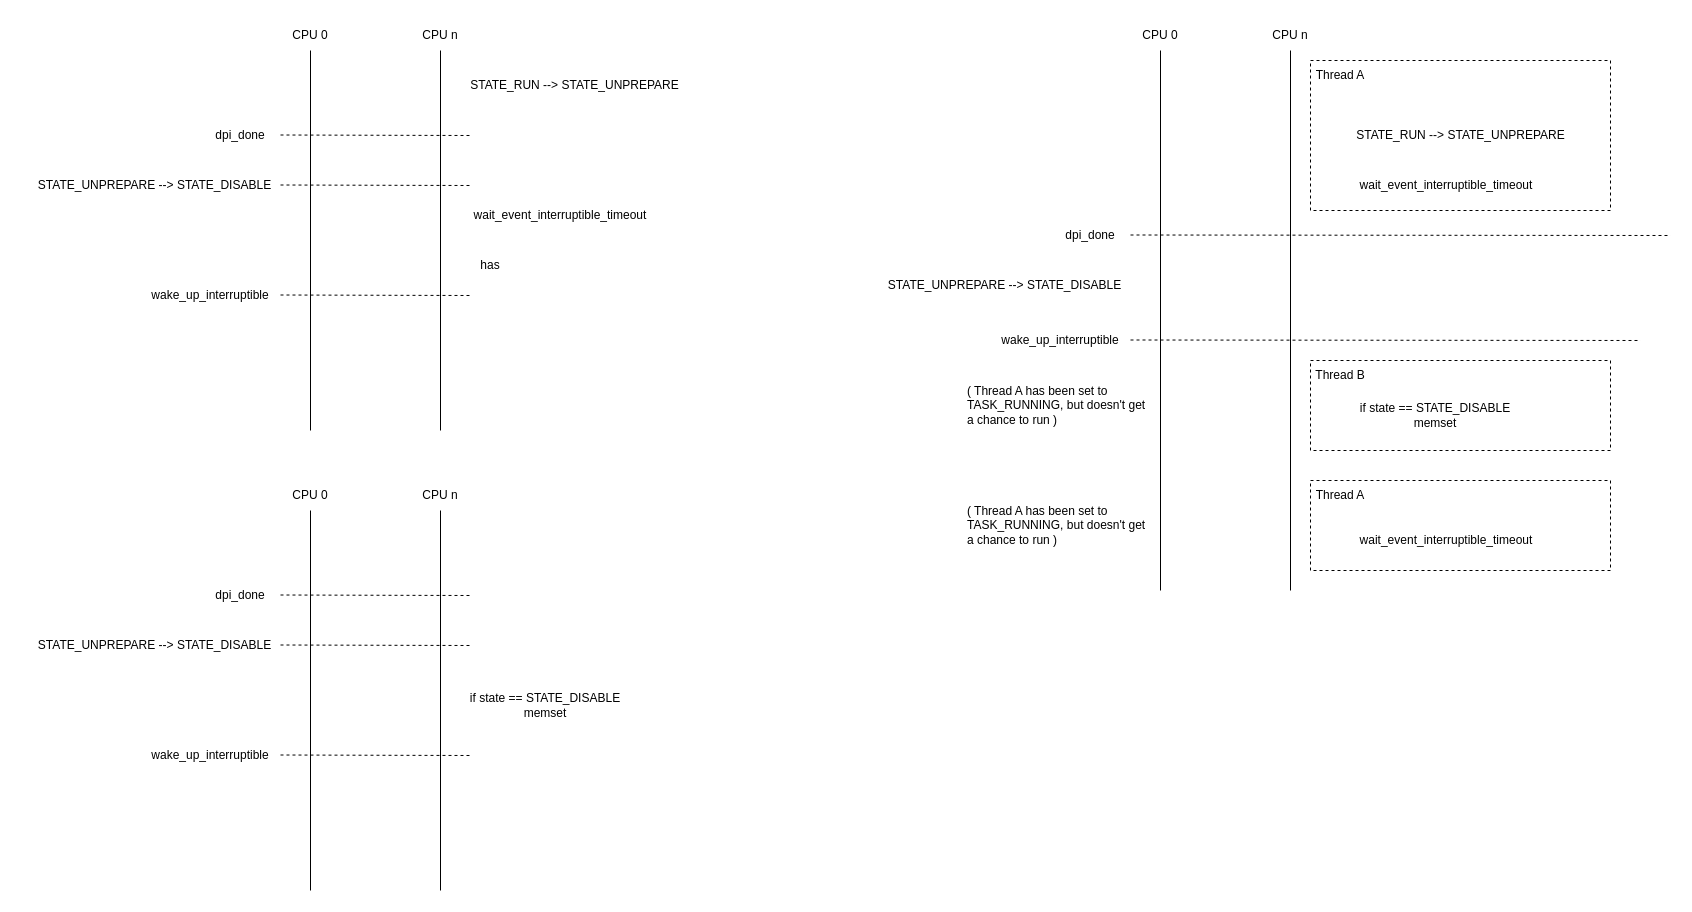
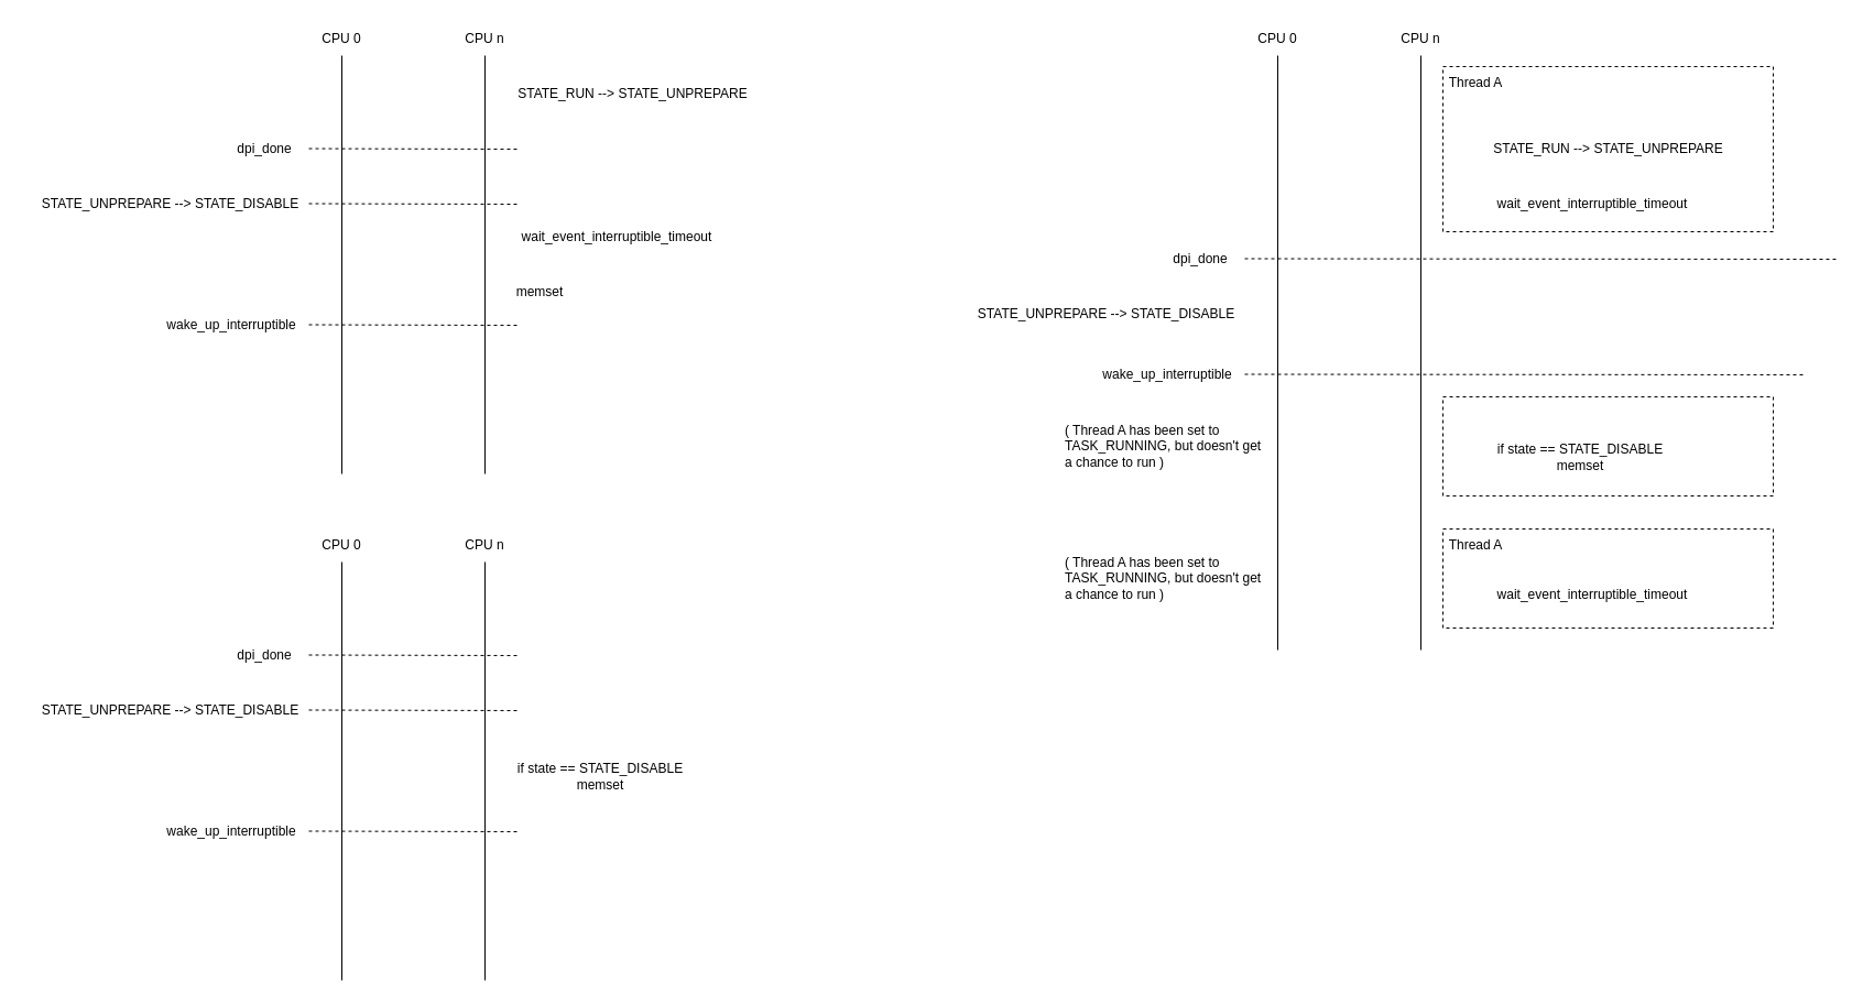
  <mxCell id="0" />
  <mxCell id="1" parent="0" />
  <mxCell id="2" value="" style="rounded=0;whiteSpace=wrap;html=1;dashed=1;" parent="1" vertex="1"><mxGeometry x="1310" y="480" width="300" height="90" as="geometry" /></mxCell>
  <mxCell id="3" value="" style="rounded=0;whiteSpace=wrap;html=1;dashed=1;" parent="1" vertex="1"><mxGeometry x="1310" y="360" width="300" height="90" as="geometry" /></mxCell>
  <mxCell id="4" value="" style="rounded=0;whiteSpace=wrap;html=1;dashed=1;" parent="1" vertex="1"><mxGeometry x="1310" y="60" width="300" height="150" as="geometry" /></mxCell>
  <mxCell id="5" value="" style="endArrow=none;html=1;rounded=0;" parent="1" edge="1"><mxGeometry width="50" height="50" relative="1" as="geometry"><mxPoint x="310" y="430" as="sourcePoint" /><mxPoint x="310" y="50" as="targetPoint" /></mxGeometry></mxCell>
  <mxCell id="6" value="" style="endArrow=none;html=1;rounded=0;" parent="1" edge="1"><mxGeometry width="50" height="50" relative="1" as="geometry"><mxPoint x="440" y="430" as="sourcePoint" /><mxPoint x="440" y="50" as="targetPoint" /></mxGeometry></mxCell>
  <mxCell id="7" value="dpi_done" style="text;html=1;strokeColor=none;fillColor=none;align=center;verticalAlign=middle;whiteSpace=wrap;rounded=0;" parent="1" vertex="1"><mxGeometry x="210" y="120" width="60" height="30" as="geometry" /></mxCell>
  <mxCell id="8" value="CPU 0" style="text;html=1;strokeColor=none;fillColor=none;align=center;verticalAlign=middle;whiteSpace=wrap;rounded=0;" parent="1" vertex="1"><mxGeometry x="280" y="20" width="60" height="30" as="geometry" /></mxCell>
  <mxCell id="9" value="CPU n" style="text;html=1;strokeColor=none;fillColor=none;align=center;verticalAlign=middle;whiteSpace=wrap;rounded=0;" parent="1" vertex="1"><mxGeometry x="410" y="20" width="60" height="30" as="geometry" /></mxCell>
  <mxCell id="10" value="" style="endArrow=none;dashed=1;html=1;rounded=0;" parent="1" edge="1"><mxGeometry width="50" height="50" relative="1" as="geometry"><mxPoint x="280" y="184.5" as="sourcePoint" /><mxPoint x="470" y="185" as="targetPoint" /></mxGeometry></mxCell>
  <mxCell id="11" value="STATE_RUN --&amp;gt; STATE_UNPREPARE" style="text;html=1;strokeColor=none;fillColor=none;align=center;verticalAlign=middle;whiteSpace=wrap;rounded=0;" parent="1" vertex="1"><mxGeometry x="440" y="70" width="269" height="30" as="geometry" /></mxCell>
  <mxCell id="12" value="wait_event_interruptible_timeout" style="text;html=1;strokeColor=none;fillColor=none;align=center;verticalAlign=middle;whiteSpace=wrap;rounded=0;" parent="1" vertex="1"><mxGeometry x="530" y="200" width="60" height="30" as="geometry" /></mxCell>
  <mxCell id="13" value="STATE_UNPREPARE&amp;nbsp;--&amp;gt; STATE_DISABLE" style="text;html=1;strokeColor=none;fillColor=none;align=center;verticalAlign=middle;whiteSpace=wrap;rounded=0;" parent="1" vertex="1"><mxGeometry x="20" y="170" width="269" height="30" as="geometry" /></mxCell>
  <mxCell id="14" value="wake_up_interruptible" style="text;html=1;strokeColor=none;fillColor=none;align=center;verticalAlign=middle;whiteSpace=wrap;rounded=0;" parent="1" vertex="1"><mxGeometry x="180" y="280" width="60" height="30" as="geometry" /></mxCell>
- <mxCell id="15" value="has" style="text;html=1;strokeColor=none;fillColor=none;align=center;verticalAlign=middle;whiteSpace=wrap;rounded=0;" parent="1" vertex="1"><mxGeometry x="460" y="250" width="60" height="30" as="geometry" /></mxCell>
+ <mxCell id="15" value="memset" style="text;html=1;strokeColor=none;fillColor=none;align=center;verticalAlign=middle;whiteSpace=wrap;rounded=0;" parent="1" vertex="1"><mxGeometry x="460" y="250" width="60" height="30" as="geometry" /></mxCell>
  <mxCell id="16" value="" style="endArrow=none;dashed=1;html=1;rounded=0;" parent="1" edge="1"><mxGeometry width="50" height="50" relative="1" as="geometry"><mxPoint x="280" y="294.5" as="sourcePoint" /><mxPoint x="470" y="295" as="targetPoint" /></mxGeometry></mxCell>
  <mxCell id="17" value="" style="endArrow=none;html=1;rounded=0;" parent="1" edge="1"><mxGeometry width="50" height="50" relative="1" as="geometry"><mxPoint x="310" y="890" as="sourcePoint" /><mxPoint x="310" y="510" as="targetPoint" /></mxGeometry></mxCell>
  <mxCell id="18" value="" style="endArrow=none;html=1;rounded=0;" parent="1" edge="1"><mxGeometry width="50" height="50" relative="1" as="geometry"><mxPoint x="440" y="890" as="sourcePoint" /><mxPoint x="440" y="510" as="targetPoint" /></mxGeometry></mxCell>
  <mxCell id="19" value="dpi_done" style="text;html=1;strokeColor=none;fillColor=none;align=center;verticalAlign=middle;whiteSpace=wrap;rounded=0;" parent="1" vertex="1"><mxGeometry x="210" y="580" width="60" height="30" as="geometry" /></mxCell>
  <mxCell id="20" value="CPU 0" style="text;html=1;strokeColor=none;fillColor=none;align=center;verticalAlign=middle;whiteSpace=wrap;rounded=0;" parent="1" vertex="1"><mxGeometry x="280" y="480" width="60" height="30" as="geometry" /></mxCell>
  <mxCell id="21" value="CPU n" style="text;html=1;strokeColor=none;fillColor=none;align=center;verticalAlign=middle;whiteSpace=wrap;rounded=0;" parent="1" vertex="1"><mxGeometry x="410" y="480" width="60" height="30" as="geometry" /></mxCell>
  <mxCell id="22" value="STATE_UNPREPARE&amp;nbsp;--&amp;gt; STATE_DISABLE" style="text;html=1;strokeColor=none;fillColor=none;align=center;verticalAlign=middle;whiteSpace=wrap;rounded=0;" parent="1" vertex="1"><mxGeometry x="20" y="630" width="269" height="30" as="geometry" /></mxCell>
  <mxCell id="23" value="wake_up_interruptible" style="text;html=1;strokeColor=none;fillColor=none;align=center;verticalAlign=middle;whiteSpace=wrap;rounded=0;" parent="1" vertex="1"><mxGeometry x="180" y="740" width="60" height="30" as="geometry" /></mxCell>
  <mxCell id="24" value="if state == STATE_DISABLE&lt;br&gt;memset" style="text;html=1;strokeColor=none;fillColor=none;align=center;verticalAlign=middle;whiteSpace=wrap;rounded=0;" parent="1" vertex="1"><mxGeometry x="450" y="690" width="190" height="30" as="geometry" /></mxCell>
  <mxCell id="25" value="" style="endArrow=none;dashed=1;html=1;rounded=0;" parent="1" edge="1"><mxGeometry width="50" height="50" relative="1" as="geometry"><mxPoint x="280" y="754.5" as="sourcePoint" /><mxPoint x="470" y="755" as="targetPoint" /></mxGeometry></mxCell>
  <mxCell id="26" value="" style="endArrow=none;html=1;rounded=0;" parent="1" edge="1"><mxGeometry width="50" height="50" relative="1" as="geometry"><mxPoint x="1160" y="590" as="sourcePoint" /><mxPoint x="1160" y="50" as="targetPoint" /></mxGeometry></mxCell>
  <mxCell id="27" value="" style="endArrow=none;html=1;rounded=0;" parent="1" edge="1"><mxGeometry width="50" height="50" relative="1" as="geometry"><mxPoint x="1290" y="590" as="sourcePoint" /><mxPoint x="1290" y="50" as="targetPoint" /></mxGeometry></mxCell>
  <mxCell id="28" value="dpi_done" style="text;html=1;strokeColor=none;fillColor=none;align=center;verticalAlign=middle;whiteSpace=wrap;rounded=0;" parent="1" vertex="1"><mxGeometry x="1060" y="220" width="60" height="30" as="geometry" /></mxCell>
  <mxCell id="29" value="CPU 0" style="text;html=1;strokeColor=none;fillColor=none;align=center;verticalAlign=middle;whiteSpace=wrap;rounded=0;" parent="1" vertex="1"><mxGeometry x="1130" y="20" width="60" height="30" as="geometry" /></mxCell>
  <mxCell id="30" value="CPU n" style="text;html=1;strokeColor=none;fillColor=none;align=center;verticalAlign=middle;whiteSpace=wrap;rounded=0;" parent="1" vertex="1"><mxGeometry x="1260" y="20" width="60" height="30" as="geometry" /></mxCell>
  <mxCell id="31" value="" style="endArrow=none;dashed=1;html=1;rounded=0;" parent="1" edge="1"><mxGeometry width="50" height="50" relative="1" as="geometry"><mxPoint x="1130" y="234.5" as="sourcePoint" /><mxPoint x="1670" y="235" as="targetPoint" /></mxGeometry></mxCell>
  <mxCell id="32" value="STATE_UNPREPARE&amp;nbsp;--&amp;gt; STATE_DISABLE" style="text;html=1;strokeColor=none;fillColor=none;align=center;verticalAlign=middle;whiteSpace=wrap;rounded=0;" parent="1" vertex="1"><mxGeometry x="870" y="270" width="269" height="30" as="geometry" /></mxCell>
  <mxCell id="33" value="wake_up_interruptible" style="text;html=1;strokeColor=none;fillColor=none;align=center;verticalAlign=middle;whiteSpace=wrap;rounded=0;" parent="1" vertex="1"><mxGeometry x="1030" y="325" width="60" height="30" as="geometry" /></mxCell>
  <mxCell id="34" value="if state == STATE_DISABLE&lt;br&gt;memset" style="text;html=1;strokeColor=none;fillColor=none;align=center;verticalAlign=middle;whiteSpace=wrap;rounded=0;" parent="1" vertex="1"><mxGeometry x="1340" y="400" width="190" height="30" as="geometry" /></mxCell>
  <mxCell id="35" value="" style="endArrow=none;dashed=1;html=1;rounded=0;" parent="1" edge="1"><mxGeometry width="50" height="50" relative="1" as="geometry"><mxPoint x="1130" y="339.5" as="sourcePoint" /><mxPoint x="1640" y="340" as="targetPoint" /></mxGeometry></mxCell>
  <mxCell id="36" value="STATE_RUN --&amp;gt; STATE_UNPREPARE" style="text;html=1;strokeColor=none;fillColor=none;align=center;verticalAlign=middle;whiteSpace=wrap;rounded=0;" parent="1" vertex="1"><mxGeometry x="1325.5" y="120" width="269" height="30" as="geometry" /></mxCell>
  <mxCell id="37" value="wait_event_interruptible_timeout" style="text;html=1;strokeColor=none;fillColor=none;align=center;verticalAlign=middle;whiteSpace=wrap;rounded=0;" parent="1" vertex="1"><mxGeometry x="1415.5" y="170" width="60" height="30" as="geometry" /></mxCell>
  <mxCell id="38" value="wait_event_interruptible_timeout" style="text;html=1;strokeColor=none;fillColor=none;align=center;verticalAlign=middle;whiteSpace=wrap;rounded=0;" parent="1" vertex="1"><mxGeometry x="1415.5" y="525" width="60" height="30" as="geometry" /></mxCell>
  <mxCell id="39" value="Thread A" style="text;html=1;strokeColor=none;fillColor=none;align=center;verticalAlign=middle;whiteSpace=wrap;rounded=0;" parent="1" vertex="1"><mxGeometry x="1310" y="60" width="60" height="30" as="geometry" /></mxCell>
- <mxCell id="40" value="Thread B" style="text;html=1;strokeColor=none;fillColor=none;align=center;verticalAlign=middle;whiteSpace=wrap;rounded=0;" parent="1" vertex="1"><mxGeometry x="1310" y="360" width="60" height="30" as="geometry" /></mxCell>
  <mxCell id="41" value="Thread A" style="text;html=1;strokeColor=none;fillColor=none;align=center;verticalAlign=middle;whiteSpace=wrap;rounded=0;" parent="1" vertex="1"><mxGeometry x="1310" y="480" width="60" height="30" as="geometry" /></mxCell>
  <mxCell id="42" value="( Thread A has been set to TASK_RUNNING, but doesn't get a chance to run )" style="text;html=1;strokeColor=none;fillColor=none;align=left;verticalAlign=middle;whiteSpace=wrap;rounded=0;dashed=1;" parent="1" vertex="1"><mxGeometry x="965" y="390" width="190" height="30" as="geometry" /></mxCell>
  <mxCell id="43" value="( Thread A has been set to TASK_RUNNING, but doesn't get a chance to run )" style="text;html=1;strokeColor=none;fillColor=none;align=left;verticalAlign=middle;whiteSpace=wrap;rounded=0;dashed=1;" parent="1" vertex="1"><mxGeometry x="965" y="510" width="190" height="30" as="geometry" /></mxCell>
  <mxCell id="44" value="" style="endArrow=none;dashed=1;html=1;rounded=0;" parent="1" edge="1"><mxGeometry width="50" height="50" relative="1" as="geometry"><mxPoint x="280" y="644.5" as="sourcePoint" /><mxPoint x="470" y="645" as="targetPoint" /></mxGeometry></mxCell>
  <mxCell id="45" value="" style="endArrow=none;dashed=1;html=1;rounded=0;" parent="1" edge="1"><mxGeometry width="50" height="50" relative="1" as="geometry"><mxPoint x="280" y="134.5" as="sourcePoint" /><mxPoint x="470" y="135" as="targetPoint" /></mxGeometry></mxCell>
  <mxCell id="46" value="" style="endArrow=none;dashed=1;html=1;rounded=0;" parent="1" edge="1"><mxGeometry width="50" height="50" relative="1" as="geometry"><mxPoint x="280" y="594.5" as="sourcePoint" /><mxPoint x="470" y="595" as="targetPoint" /></mxGeometry></mxCell>
